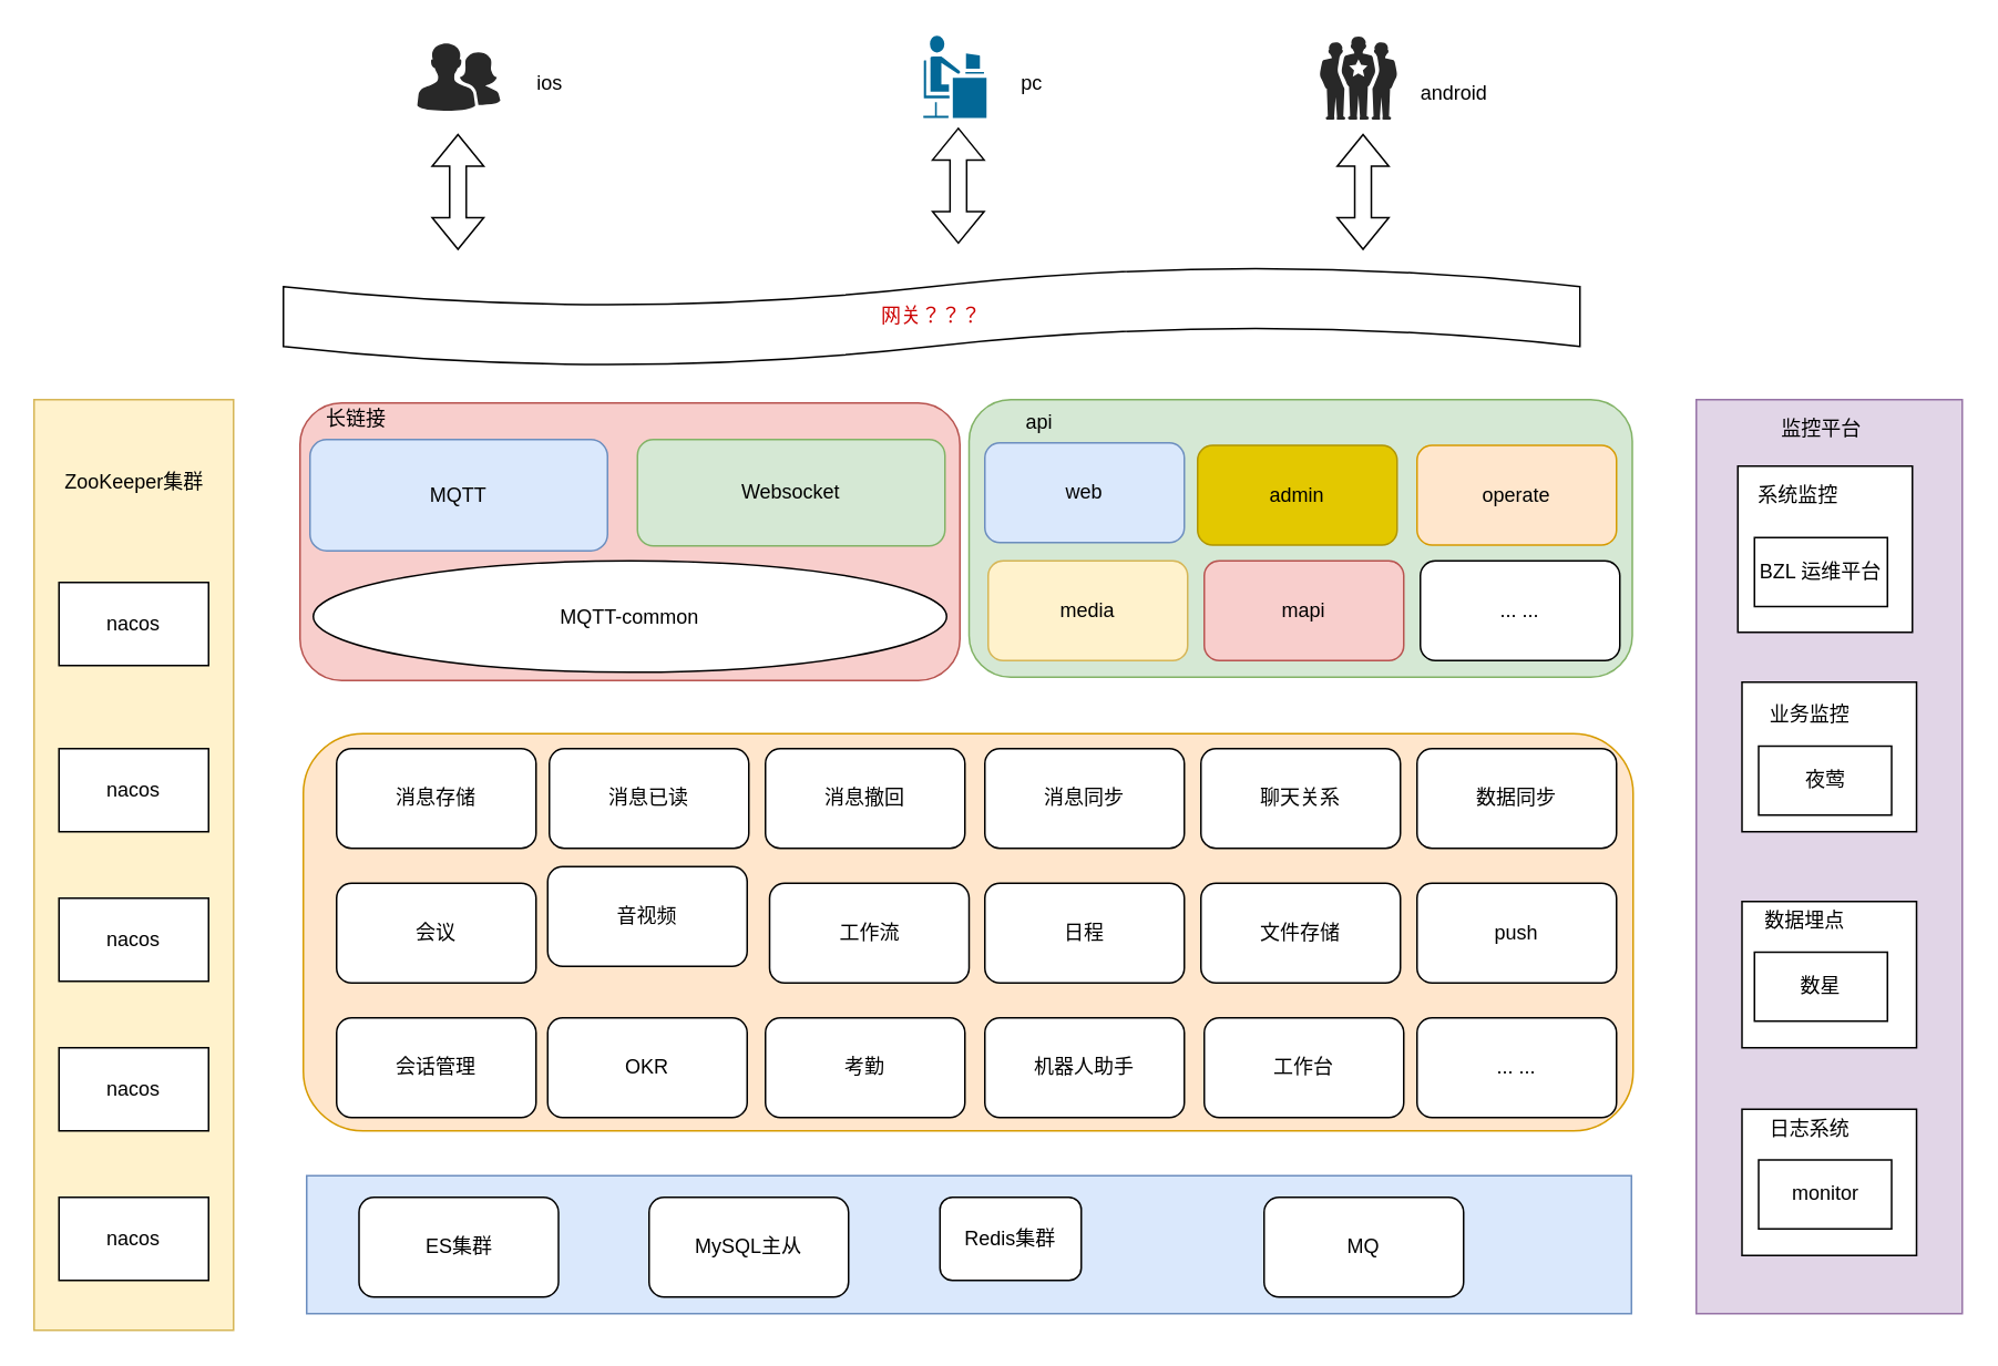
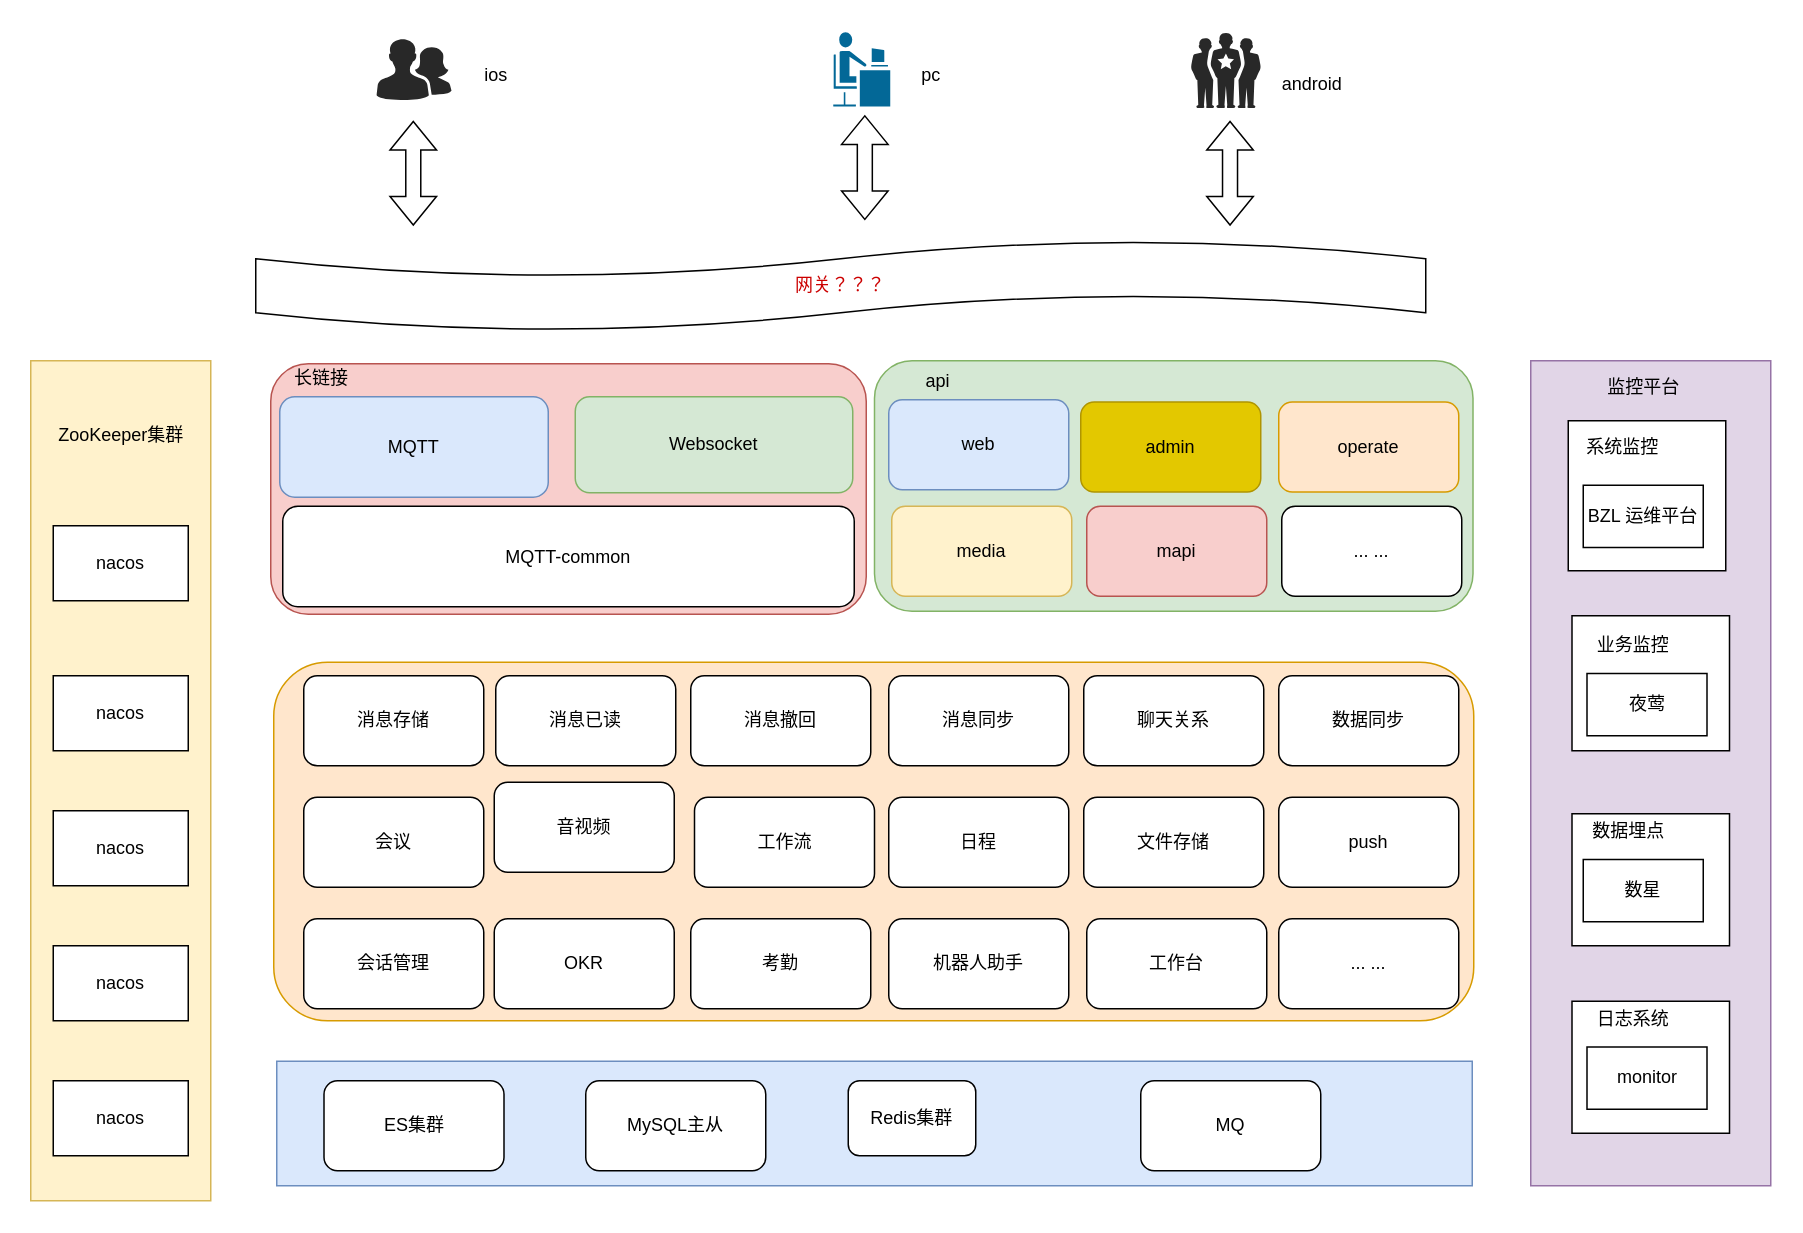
  <mxCell id="0" />
  <mxCell id="1" parent="0" />
  <mxCell id="2" value="" style="rounded=0;whiteSpace=wrap;html=1;fillColor=#fff2cc;strokeColor=#d6b656;" vertex="1" parent="1"><mxGeometry x="20" y="240" width="120" height="560" as="geometry" /></mxCell>
  <mxCell id="3" value="ZooKeeper集群" style="text;html=1;align=center;verticalAlign=middle;resizable=0;points=[];autosize=1;strokeColor=none;fillColor=none;" vertex="1" parent="1"><mxGeometry x="30" y="280" width="100" height="20" as="geometry" /></mxCell>
  <mxCell id="4" value="nacos" style="whiteSpace=wrap;html=1;" vertex="1" parent="1"><mxGeometry x="35" y="350" width="90" height="50" as="geometry" /></mxCell>
  <mxCell id="5" value="nacos" style="whiteSpace=wrap;html=1;" vertex="1" parent="1"><mxGeometry x="35" y="450" width="90" height="50" as="geometry" /></mxCell>
  <mxCell id="6" value="nacos" style="whiteSpace=wrap;html=1;" vertex="1" parent="1"><mxGeometry x="35" y="540" width="90" height="50" as="geometry" /></mxCell>
  <mxCell id="7" value="nacos" style="whiteSpace=wrap;html=1;" vertex="1" parent="1"><mxGeometry x="35" y="630" width="90" height="50" as="geometry" /></mxCell>
  <mxCell id="8" value="nacos" style="whiteSpace=wrap;html=1;" vertex="1" parent="1"><mxGeometry x="35" y="720" width="90" height="50" as="geometry" /></mxCell>
  <mxCell id="9" value="" style="rounded=1;whiteSpace=wrap;html=1;fillColor=#d5e8d4;strokeColor=#82b366;" vertex="1" parent="1"><mxGeometry x="582.5" y="240" width="399" height="167" as="geometry" /></mxCell>
  <mxCell id="10" value="" style="rounded=1;whiteSpace=wrap;html=1;fillColor=#f8cecc;strokeColor=#b85450;" vertex="1" parent="1"><mxGeometry x="180" y="242" width="397" height="167" as="geometry" /></mxCell>
  <mxCell id="11" value="MQTT" style="rounded=1;whiteSpace=wrap;html=1;fillColor=#dae8fc;strokeColor=#6c8ebf;" vertex="1" parent="1"><mxGeometry x="186" y="264" width="179" height="67" as="geometry" /></mxCell>
  <mxCell id="12" value="Websocket" style="rounded=1;whiteSpace=wrap;html=1;fillColor=#d5e8d4;strokeColor=#82b366;" vertex="1" parent="1"><mxGeometry x="383" y="264" width="185" height="64" as="geometry" /></mxCell>
  <mxCell id="13" value="长链接" style="text;html=1;strokeColor=none;fillColor=none;align=center;verticalAlign=middle;whiteSpace=wrap;rounded=0;" vertex="1" parent="1"><mxGeometry x="194" y="242" width="40" height="20" as="geometry" /></mxCell>
- <mxCell id="14" value="MQTT-common" style="ellipse;whiteSpace=wrap;html=1;" vertex="1" parent="1"><mxGeometry x="188" y="337" width="381" height="67" as="geometry" /></mxCell>
+ <mxCell id="14" value="MQTT-common" style="rounded=1;whiteSpace=wrap;html=1;" vertex="1" parent="1"><mxGeometry x="188" y="337" width="381" height="67" as="geometry" /></mxCell>
  <mxCell id="15" value="" style="rounded=1;whiteSpace=wrap;html=1;fillColor=#ffe6cc;strokeColor=#d79b00;" vertex="1" parent="1"><mxGeometry x="182" y="441" width="800" height="239" as="geometry" /></mxCell>
  <mxCell id="16" value="web" style="rounded=1;whiteSpace=wrap;html=1;fillColor=#dae8fc;strokeColor=#6c8ebf;" vertex="1" parent="1"><mxGeometry x="592" y="266" width="120" height="60" as="geometry" /></mxCell>
  <mxCell id="17" value="admin" style="rounded=1;whiteSpace=wrap;html=1;fillColor=#e3c800;strokeColor=#B09500;fontColor=#000000;" vertex="1" parent="1"><mxGeometry x="720" y="267.5" width="120" height="60" as="geometry" /></mxCell>
  <mxCell id="18" value="media" style="rounded=1;whiteSpace=wrap;html=1;fillColor=#fff2cc;strokeColor=#d6b656;" vertex="1" parent="1"><mxGeometry x="594" y="337" width="120" height="60" as="geometry" /></mxCell>
  <mxCell id="19" value="operate" style="rounded=1;whiteSpace=wrap;html=1;fillColor=#ffe6cc;strokeColor=#d79b00;" vertex="1" parent="1"><mxGeometry x="852" y="267.5" width="120" height="60" as="geometry" /></mxCell>
  <mxCell id="20" value="mapi" style="rounded=1;whiteSpace=wrap;html=1;fillColor=#f8cecc;strokeColor=#b85450;" vertex="1" parent="1"><mxGeometry x="724" y="337" width="120" height="60" as="geometry" /></mxCell>
  <mxCell id="21" value="... ..." style="rounded=1;whiteSpace=wrap;html=1;" vertex="1" parent="1"><mxGeometry x="854" y="337" width="120" height="60" as="geometry" /></mxCell>
  <mxCell id="22" value="api" style="text;html=1;strokeColor=none;fillColor=none;align=center;verticalAlign=middle;whiteSpace=wrap;rounded=0;" vertex="1" parent="1"><mxGeometry x="605" y="244" width="40" height="20" as="geometry" /></mxCell>
  <mxCell id="23" value="消息撤回" style="rounded=1;whiteSpace=wrap;html=1;" vertex="1" parent="1"><mxGeometry x="460" y="450" width="120" height="60" as="geometry" /></mxCell>
  <mxCell id="24" value="消息存储" style="rounded=1;whiteSpace=wrap;html=1;" vertex="1" parent="1"><mxGeometry x="202" y="450" width="120" height="60" as="geometry" /></mxCell>
  <mxCell id="25" value="聊天关系" style="rounded=1;whiteSpace=wrap;html=1;" vertex="1" parent="1"><mxGeometry x="722" y="450" width="120" height="60" as="geometry" /></mxCell>
  <mxCell id="26" value="push" style="rounded=1;whiteSpace=wrap;html=1;" vertex="1" parent="1"><mxGeometry x="852" y="531" width="120" height="60" as="geometry" /></mxCell>
  <mxCell id="27" value="会议" style="rounded=1;whiteSpace=wrap;html=1;" vertex="1" parent="1"><mxGeometry x="202" y="531" width="120" height="60" as="geometry" /></mxCell>
  <mxCell id="28" value="音视频" style="rounded=1;whiteSpace=wrap;html=1;" vertex="1" parent="1"><mxGeometry x="329" y="521" width="120" height="60" as="geometry" /></mxCell>
  <mxCell id="29" value="文件存储" style="rounded=1;whiteSpace=wrap;html=1;" vertex="1" parent="1"><mxGeometry x="722" y="531" width="120" height="60" as="geometry" /></mxCell>
  <mxCell id="30" value="日程" style="rounded=1;whiteSpace=wrap;html=1;" vertex="1" parent="1"><mxGeometry x="592" y="531" width="120" height="60" as="geometry" /></mxCell>
  <mxCell id="31" value="消息已读" style="rounded=1;whiteSpace=wrap;html=1;" vertex="1" parent="1"><mxGeometry x="330" y="450" width="120" height="60" as="geometry" /></mxCell>
  <mxCell id="32" value="数据同步" style="rounded=1;whiteSpace=wrap;html=1;" vertex="1" parent="1"><mxGeometry x="852" y="450" width="120" height="60" as="geometry" /></mxCell>
  <mxCell id="33" value="工作流" style="rounded=1;whiteSpace=wrap;html=1;" vertex="1" parent="1"><mxGeometry x="462.5" y="531" width="120" height="60" as="geometry" /></mxCell>
  <mxCell id="34" value="消息同步" style="rounded=1;whiteSpace=wrap;html=1;" vertex="1" parent="1"><mxGeometry x="592" y="450" width="120" height="60" as="geometry" /></mxCell>
  <mxCell id="35" value="会话管理" style="rounded=1;whiteSpace=wrap;html=1;" vertex="1" parent="1"><mxGeometry x="202" y="612" width="120" height="60" as="geometry" /></mxCell>
  <mxCell id="36" value="OKR" style="rounded=1;whiteSpace=wrap;html=1;" vertex="1" parent="1"><mxGeometry x="329" y="612" width="120" height="60" as="geometry" /></mxCell>
  <mxCell id="37" value="考勤" style="rounded=1;whiteSpace=wrap;html=1;" vertex="1" parent="1"><mxGeometry x="460" y="612" width="120" height="60" as="geometry" /></mxCell>
  <mxCell id="38" value="机器人助手" style="rounded=1;whiteSpace=wrap;html=1;" vertex="1" parent="1"><mxGeometry x="592" y="612" width="120" height="60" as="geometry" /></mxCell>
  <mxCell id="39" value="工作台" style="rounded=1;whiteSpace=wrap;html=1;" vertex="1" parent="1"><mxGeometry x="724" y="612" width="120" height="60" as="geometry" /></mxCell>
  <mxCell id="40" value="... ..." style="rounded=1;whiteSpace=wrap;html=1;" vertex="1" parent="1"><mxGeometry x="852" y="612" width="120" height="60" as="geometry" /></mxCell>
  <mxCell id="41" value="" style="rounded=0;whiteSpace=wrap;html=1;fillColor=#dae8fc;strokeColor=#6c8ebf;" vertex="1" parent="1"><mxGeometry x="184" y="707" width="797" height="83" as="geometry" /></mxCell>
  <mxCell id="42" value="ES集群" style="rounded=1;whiteSpace=wrap;html=1;" vertex="1" parent="1"><mxGeometry x="215.5" y="720" width="120" height="60" as="geometry" /></mxCell>
  <mxCell id="43" value="MySQL主从" style="rounded=1;whiteSpace=wrap;html=1;" vertex="1" parent="1"><mxGeometry x="390" y="720" width="120" height="60" as="geometry" /></mxCell>
  <mxCell id="44" value="Redis集群" style="rounded=1;whiteSpace=wrap;html=1;" vertex="1" parent="1"><mxGeometry x="565" y="720" width="85" height="50" as="geometry" /></mxCell>
  <mxCell id="45" value="" style="whiteSpace=wrap;html=1;fillColor=#e1d5e7;strokeColor=#9673a6;" vertex="1" parent="1"><mxGeometry x="1020" y="240" width="160" height="550" as="geometry" /></mxCell>
  <mxCell id="46" value="监控平台" style="text;html=1;align=center;verticalAlign=middle;resizable=0;points=[];autosize=1;strokeColor=none;fillColor=none;" vertex="1" parent="1"><mxGeometry x="1065" y="247.5" width="60" height="20" as="geometry" /></mxCell>
  <mxCell id="47" value="" style="whiteSpace=wrap;html=1;" vertex="1" parent="1"><mxGeometry x="1045" y="280" width="105" height="100" as="geometry" /></mxCell>
  <mxCell id="48" value="BZL 运维平台" style="whiteSpace=wrap;html=1;" vertex="1" parent="1"><mxGeometry x="1055" y="323" width="80" height="41.5" as="geometry" /></mxCell>
  <mxCell id="49" value="" style="whiteSpace=wrap;html=1;" vertex="1" parent="1"><mxGeometry x="1047.5" y="410" width="105" height="90" as="geometry" /></mxCell>
  <mxCell id="50" value="夜莺" style="whiteSpace=wrap;html=1;" vertex="1" parent="1"><mxGeometry x="1057.5" y="448.5" width="80" height="41.5" as="geometry" /></mxCell>
  <mxCell id="51" value="系统监控" style="text;html=1;align=center;verticalAlign=middle;resizable=0;points=[];autosize=1;strokeColor=none;fillColor=none;" vertex="1" parent="1"><mxGeometry x="1051" y="287.5" width="60" height="20" as="geometry" /></mxCell>
  <mxCell id="52" value="业务监控" style="text;html=1;align=center;verticalAlign=middle;resizable=0;points=[];autosize=1;strokeColor=none;fillColor=none;" vertex="1" parent="1"><mxGeometry x="1057.5" y="420" width="60" height="20" as="geometry" /></mxCell>
  <mxCell id="53" value="" style="whiteSpace=wrap;html=1;" vertex="1" parent="1"><mxGeometry x="1047.5" y="542" width="105" height="88" as="geometry" /></mxCell>
  <mxCell id="54" value="数星" style="whiteSpace=wrap;html=1;" vertex="1" parent="1"><mxGeometry x="1055" y="572.5" width="80" height="41.5" as="geometry" /></mxCell>
  <mxCell id="55" value="数据埋点" style="text;html=1;align=center;verticalAlign=middle;resizable=0;points=[];autosize=1;strokeColor=none;fillColor=none;" vertex="1" parent="1"><mxGeometry x="1055" y="544" width="60" height="20" as="geometry" /></mxCell>
  <mxCell id="56" value="" style="whiteSpace=wrap;html=1;" vertex="1" parent="1"><mxGeometry x="1047.5" y="667" width="105" height="88" as="geometry" /></mxCell>
  <mxCell id="57" value="monitor" style="whiteSpace=wrap;html=1;" vertex="1" parent="1"><mxGeometry x="1057.5" y="697.5" width="80" height="41.5" as="geometry" /></mxCell>
  <mxCell id="58" value="日志系统" style="text;html=1;align=center;verticalAlign=middle;resizable=0;points=[];autosize=1;strokeColor=none;fillColor=none;" vertex="1" parent="1"><mxGeometry x="1057.5" y="669" width="60" height="20" as="geometry" /></mxCell>
  <mxCell id="59" value="MQ" style="rounded=1;whiteSpace=wrap;html=1;" vertex="1" parent="1"><mxGeometry x="760" y="720" width="120" height="60" as="geometry" /></mxCell>
  <mxCell id="60" value="" style="verticalLabelPosition=bottom;sketch=0;html=1;fillColor=#282828;strokeColor=none;verticalAlign=top;pointerEvents=1;align=center;shape=mxgraph.cisco_safe.people_places_things_icons.icon2;" vertex="1" parent="1"><mxGeometry x="250.5" y="25.25" width="50" height="41" as="geometry" /></mxCell>
  <mxCell id="61" value="" style="shape=mxgraph.cisco.people.androgenous_person;html=1;pointerEvents=1;dashed=0;fillColor=#036897;strokeColor=#ffffff;strokeWidth=2;verticalLabelPosition=bottom;verticalAlign=top;align=center;outlineConnect=0;" vertex="1" parent="1"><mxGeometry x="554" y="20" width="40" height="51.5" as="geometry" /></mxCell>
  <mxCell id="62" value="" style="verticalLabelPosition=bottom;sketch=0;html=1;fillColor=#282828;strokeColor=none;verticalAlign=top;pointerEvents=1;align=center;shape=mxgraph.cisco_safe.people_places_things_icons.icon1;" vertex="1" parent="1"><mxGeometry x="793.5" y="21.5" width="46.5" height="50" as="geometry" /></mxCell>
  <mxCell id="63" value="" style="shape=flexArrow;endArrow=classic;startArrow=classic;html=1;rounded=0;" edge="1" parent="1"><mxGeometry width="100" height="100" relative="1" as="geometry"><mxPoint x="275.02" y="150" as="sourcePoint" /><mxPoint x="275.02" y="80" as="targetPoint" /></mxGeometry></mxCell>
  <mxCell id="64" value="" style="shape=flexArrow;endArrow=classic;startArrow=classic;html=1;rounded=0;" edge="1" parent="1"><mxGeometry width="100" height="100" relative="1" as="geometry"><mxPoint x="576.05" y="146.25" as="sourcePoint" /><mxPoint x="576.05" y="76.25" as="targetPoint" /></mxGeometry></mxCell>
  <mxCell id="65" value="" style="shape=flexArrow;endArrow=classic;startArrow=classic;html=1;rounded=0;" edge="1" parent="1"><mxGeometry width="100" height="100" relative="1" as="geometry"><mxPoint x="819.52" y="150" as="sourcePoint" /><mxPoint x="819.52" y="80" as="targetPoint" /></mxGeometry></mxCell>
  <mxCell id="66" value="ios" style="text;html=1;align=center;verticalAlign=middle;resizable=0;points=[];autosize=1;strokeColor=none;fillColor=none;" vertex="1" parent="1"><mxGeometry x="315" y="40" width="30" height="20" as="geometry" /></mxCell>
  <mxCell id="67" value="pc" style="text;html=1;align=center;verticalAlign=middle;resizable=0;points=[];autosize=1;strokeColor=none;fillColor=none;" vertex="1" parent="1"><mxGeometry x="605" y="40" width="30" height="20" as="geometry" /></mxCell>
  <mxCell id="68" value="android" style="text;html=1;align=center;verticalAlign=middle;resizable=0;points=[];autosize=1;strokeColor=none;fillColor=none;" vertex="1" parent="1"><mxGeometry x="844" y="46.25" width="60" height="20" as="geometry" /></mxCell>
  <mxCell id="69" value="&lt;font color=&quot;#cc0000&quot;&gt;网关？？？&lt;/font&gt;" style="shape=tape;whiteSpace=wrap;html=1;" vertex="1" parent="1"><mxGeometry x="170" y="160" width="780" height="60" as="geometry" /></mxCell>
